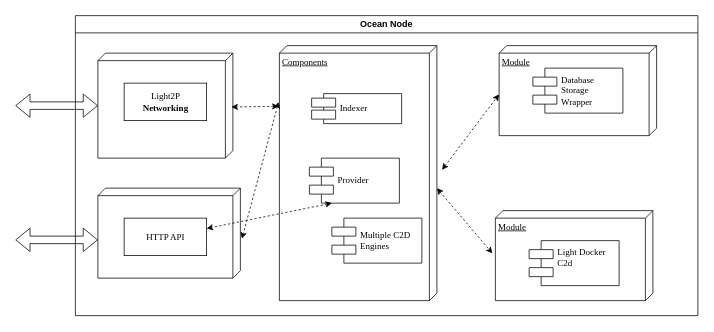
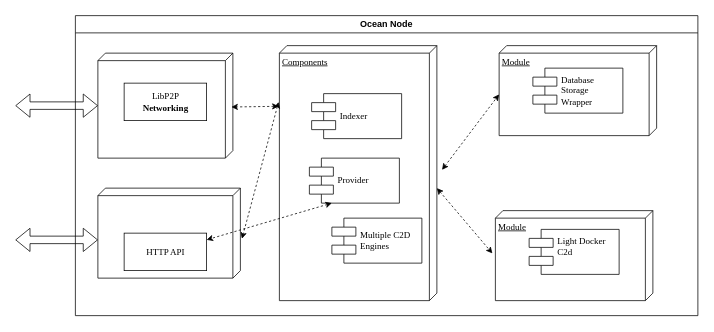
  <mxCell id="0" />
  <mxCell id="1" parent="0" />
  <mxCell id="2" value="" style="verticalAlign=top;align=left;spacingTop=8;spacingLeft=2;spacingRight=12;shape=cube;size=10;direction=south;fontStyle=4;html=1;rounded=0;shadow=0;comic=0;labelBackgroundColor=none;strokeWidth=1;fontFamily=Verdana;fontSize=12" parent="1" vertex="1"><mxGeometry x="130" y="70" width="180" height="140" as="geometry" /></mxCell>
  <mxCell id="3" value="Components" style="verticalAlign=top;align=left;spacingTop=8;spacingLeft=2;spacingRight=12;shape=cube;size=10;direction=south;fontStyle=4;html=1;rounded=0;shadow=0;comic=0;labelBackgroundColor=none;strokeWidth=1;fontFamily=Verdana;fontSize=12" parent="1" vertex="1"><mxGeometry x="372" y="60" width="210" height="340" as="geometry" /></mxCell>
- <mxCell id="4" value="Light2P&lt;br&gt;&lt;b&gt;Networking&lt;/b&gt;" style="html=1;rounded=0;shadow=0;comic=0;labelBackgroundColor=none;strokeWidth=1;fontFamily=Verdana;fontSize=12;align=center;" parent="1" vertex="1"><mxGeometry x="165" y="110" width="110" height="50" as="geometry" /></mxCell>
+ <mxCell id="4" value="LibP2P&lt;br&gt;&lt;b&gt;Networking&lt;/b&gt;" style="html=1;rounded=0;shadow=0;comic=0;labelBackgroundColor=none;strokeWidth=1;fontFamily=Verdana;fontSize=12;align=center;" parent="1" vertex="1"><mxGeometry x="165" y="110" width="110" height="50" as="geometry" /></mxCell>
  <mxCell id="5" value="Provider" style="shape=component;align=left;spacingLeft=36;rounded=0;shadow=0;comic=0;labelBackgroundColor=none;strokeWidth=1;fontFamily=Verdana;fontSize=12;html=1;" parent="1" vertex="1"><mxGeometry x="412" y="210" width="120" height="60" as="geometry" /></mxCell>
- <mxCell id="6" value="Indexer" style="shape=component;align=left;spacingLeft=36;rounded=0;shadow=0;comic=0;labelBackgroundColor=none;strokeWidth=1;fontFamily=Verdana;fontSize=12;html=1;" parent="1" vertex="1"><mxGeometry x="415" y="124" width="120" height="40" as="geometry" /></mxCell>
+ <mxCell id="6" value="Indexer" style="shape=component;align=left;spacingLeft=36;rounded=0;shadow=0;comic=0;labelBackgroundColor=none;strokeWidth=1;fontFamily=Verdana;fontSize=12;html=1;" parent="1" vertex="1"><mxGeometry x="415" y="124" width="120" height="60" as="geometry" /></mxCell>
  <mxCell id="7" style="edgeStyle=none;rounded=0;html=1;dashed=1;labelBackgroundColor=none;startArrow=classic;startFill=1;endArrow=classic;endFill=1;fontFamily=Verdana;fontSize=12;entryX=0.563;entryY=-0.011;entryDx=0;entryDy=0;entryPerimeter=0;exitX=0.221;exitY=1.005;exitDx=0;exitDy=0;exitPerimeter=0;" parent="1" source="3" target="8" edge="1"><mxGeometry relative="1" as="geometry"><mxPoint x="389.098" y="244.15" as="targetPoint" /></mxGeometry></mxCell>
  <mxCell id="8" value="" style="verticalAlign=top;align=left;spacingTop=8;spacingLeft=2;spacingRight=12;shape=cube;size=10;direction=south;fontStyle=4;html=1;rounded=0;shadow=0;comic=0;labelBackgroundColor=none;strokeWidth=1;fontFamily=Verdana;fontSize=12" parent="1" vertex="1"><mxGeometry x="130" y="250" width="190" height="120" as="geometry" /></mxCell>
- <mxCell id="9" value="HTTP API" style="html=1;rounded=0;shadow=0;comic=0;labelBackgroundColor=none;strokeWidth=1;fontFamily=Verdana;fontSize=12;align=center;" parent="1" vertex="1"><mxGeometry x="165" y="290" width="110" height="50" as="geometry" /></mxCell>
+ <mxCell id="9" value="HTTP API" style="html=1;rounded=0;shadow=0;comic=0;labelBackgroundColor=none;strokeWidth=1;fontFamily=Verdana;fontSize=12;align=center;" parent="1" vertex="1"><mxGeometry x="165" y="310" width="110" height="50" as="geometry" /></mxCell>
  <mxCell id="10" style="edgeStyle=none;rounded=0;html=1;dashed=1;labelBackgroundColor=none;startArrow=classic;startFill=1;endArrow=classic;endFill=1;fontFamily=Verdana;fontSize=12;entryX=0.513;entryY=0.011;entryDx=0;entryDy=0;entryPerimeter=0;exitX=0.238;exitY=1.005;exitDx=0;exitDy=0;exitPerimeter=0;" parent="1" source="3" target="2" edge="1"><mxGeometry relative="1" as="geometry"><mxPoint x="460" y="152" as="sourcePoint" /><mxPoint x="332" y="350" as="targetPoint" /></mxGeometry></mxCell>
  <mxCell id="11" style="edgeStyle=none;rounded=0;html=1;dashed=1;labelBackgroundColor=none;startArrow=classic;startFill=1;endArrow=classic;endFill=1;fontFamily=Verdana;fontSize=12;entryX=0;entryY=0;entryDx=65;entryDy=210;entryPerimeter=0;exitX=0.487;exitY=-0.033;exitDx=0;exitDy=0;exitPerimeter=0;" parent="1" source="3" target="17" edge="1"><mxGeometry relative="1" as="geometry"><mxPoint x="690" y="280" as="sourcePoint" /><mxPoint x="790" y="145" as="targetPoint" /></mxGeometry></mxCell>
  <mxCell id="12" style="edgeStyle=none;rounded=0;html=1;dashed=1;labelBackgroundColor=none;startArrow=classic;startFill=1;endArrow=classic;endFill=1;fontFamily=Verdana;fontSize=12;entryX=0.475;entryY=1.019;entryDx=0;entryDy=0;entryPerimeter=0;exitX=0;exitY=0;exitDx=190;exitDy=0;exitPerimeter=0;" parent="1" source="3" target="19" edge="1"><mxGeometry relative="1" as="geometry"><mxPoint x="700" y="290" as="sourcePoint" /><mxPoint x="800" y="155" as="targetPoint" /></mxGeometry></mxCell>
  <mxCell id="13" value="&lt;div&gt;Multiple C2D&lt;/div&gt;&lt;div&gt;Engines&lt;/div&gt;" style="shape=component;align=left;spacingLeft=36;rounded=0;shadow=0;comic=0;labelBackgroundColor=none;strokeWidth=1;fontFamily=Verdana;fontSize=12;html=1;" parent="1" vertex="1"><mxGeometry x="442" y="290" width="120" height="60" as="geometry" /></mxCell>
  <mxCell id="14" style="edgeStyle=none;rounded=0;html=1;dashed=1;labelBackgroundColor=none;startArrow=classic;startFill=1;endArrow=classic;endFill=1;fontFamily=Verdana;fontSize=12;exitX=0.25;exitY=1;exitDx=0;exitDy=0;" parent="1" source="5" target="9" edge="1"><mxGeometry relative="1" as="geometry"><mxPoint x="381" y="156" as="sourcePoint" /><mxPoint x="344" y="328" as="targetPoint" /></mxGeometry></mxCell>
  <mxCell id="15" value="Ocean Node" style="swimlane;whiteSpace=wrap;html=1;" parent="1" vertex="1"><mxGeometry x="100" y="20" width="830" height="400" as="geometry" /></mxCell>
  <mxCell id="16" value="" style="shape=flexArrow;endArrow=classic;html=1;rounded=0;startArrow=block;" parent="15" target="2" edge="1"><mxGeometry width="50" height="50" relative="1" as="geometry"><mxPoint x="-80" y="120" as="sourcePoint" /><mxPoint x="230" y="230" as="targetPoint" /></mxGeometry></mxCell>
  <mxCell id="17" value="Module" style="verticalAlign=top;align=left;spacingTop=8;spacingLeft=2;spacingRight=12;shape=cube;size=10;direction=south;fontStyle=4;html=1;rounded=0;shadow=0;comic=0;labelBackgroundColor=none;strokeWidth=1;fontFamily=Verdana;fontSize=12" parent="15" vertex="1"><mxGeometry x="565" y="40" width="210" height="120" as="geometry" /></mxCell>
  <mxCell id="18" value="Database&lt;br&gt;Storage&lt;br&gt;Wrapper" style="shape=component;align=left;spacingLeft=36;rounded=0;shadow=0;comic=0;labelBackgroundColor=none;strokeWidth=1;fontFamily=Verdana;fontSize=12;html=1;" parent="15" vertex="1"><mxGeometry x="610" y="70" width="120" height="60" as="geometry" /></mxCell>
  <mxCell id="19" value="Module" style="verticalAlign=top;align=left;spacingTop=8;spacingLeft=2;spacingRight=12;shape=cube;size=10;direction=south;fontStyle=4;html=1;rounded=0;shadow=0;comic=0;labelBackgroundColor=none;strokeWidth=1;fontFamily=Verdana;fontSize=12" parent="15" vertex="1"><mxGeometry x="560" y="260" width="210" height="120" as="geometry" /></mxCell>
- <mxCell id="20" value="&lt;div&gt;Light Docker&lt;/div&gt;&lt;div&gt;C2d&lt;/div&gt;&lt;div&gt;&lt;br&gt;&lt;/div&gt;" style="shape=component;align=left;spacingLeft=36;rounded=0;shadow=0;comic=0;labelBackgroundColor=none;strokeWidth=1;fontFamily=Verdana;fontSize=12;html=1;" parent="15" vertex="1"><mxGeometry x="605" y="300" width="120" height="60" as="geometry" /></mxCell>
+ <mxCell id="20" value="&lt;div&gt;Light Docker&lt;/div&gt;&lt;div&gt;C2d&lt;/div&gt;&lt;div&gt;&lt;br&gt;&lt;/div&gt;" style="shape=component;align=left;spacingLeft=36;rounded=0;shadow=0;comic=0;labelBackgroundColor=none;strokeWidth=1;fontFamily=Verdana;fontSize=12;html=1;" parent="15" vertex="1"><mxGeometry x="605" y="285" width="120" height="60" as="geometry" /></mxCell>
  <mxCell id="21" value="" style="shape=flexArrow;endArrow=classic;html=1;rounded=0;startArrow=block;" parent="1" edge="1"><mxGeometry width="50" height="50" relative="1" as="geometry"><mxPoint x="20" y="319" as="sourcePoint" /><mxPoint x="130" y="319" as="targetPoint" /></mxGeometry></mxCell>
